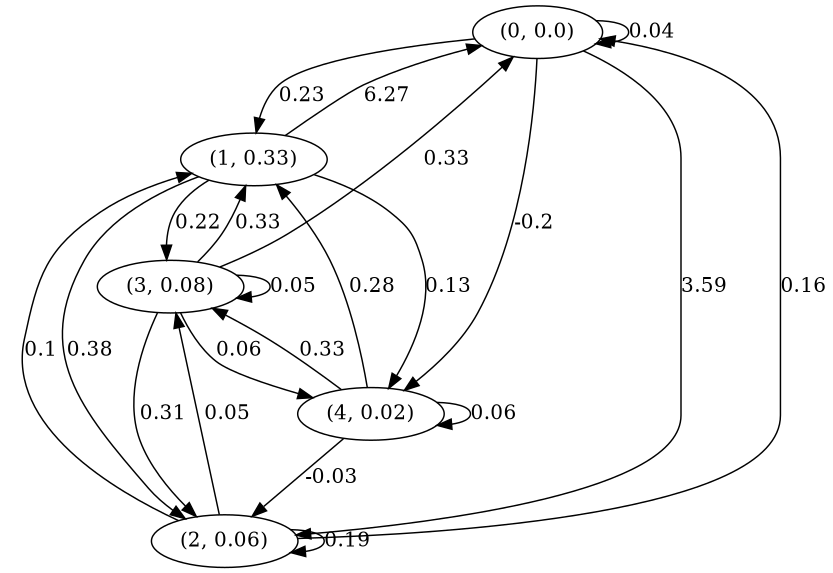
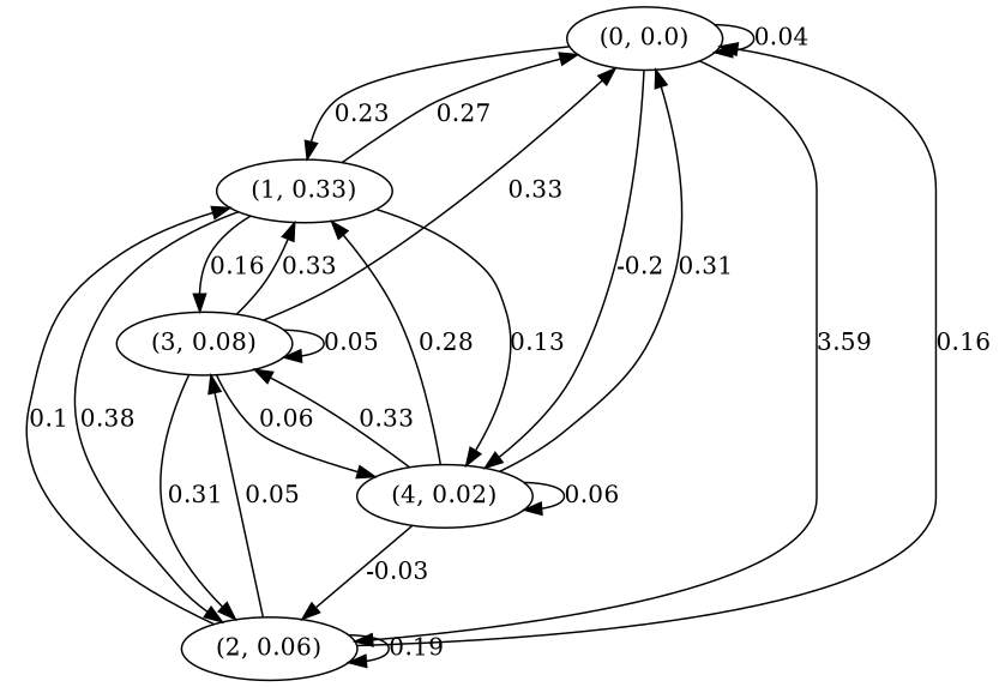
  digraph {
    n1 [label="(0, 0.0)"]
    n2 [label="(1, 0.33)"]
    n3 [label="(2, 0.06)"]
    n4 [label="(4, 0.02)"]
    n5 [label="(3, 0.08)"]
    n1 -> n1 [label=0.04]
    n1 -> n2 [label=0.23]
    n1 -> n3 [label=3.59]
    n1 -> n4 [label=-0.2]
-   n2 -> n1 [label=6.27]
+   n2 -> n1 [label=0.27]
    n2 -> n3 [label=0.38]
    n2 -> n4 [label=0.13]
-   n2 -> n5 [label=0.22]
+   n2 -> n5 [label=0.16]
    n3 -> n1 [label=0.16]
    n3 -> n2 [label=0.1]
    n3 -> n3 [label=0.19]
    n3 -> n5 [label=0.05]
+   n4 -> n1 [label=0.31]
    n4 -> n2 [label=0.28]
    n4 -> n3 [label=-0.03]
    n4 -> n4 [label=0.06]
    n4 -> n5 [label=0.33]
    n5 -> n1 [label=0.33]
    n5 -> n2 [label=0.33]
    n5 -> n3 [label=0.31]
    n5 -> n4 [label=0.06]
    n5 -> n5 [label=0.05]
  }
